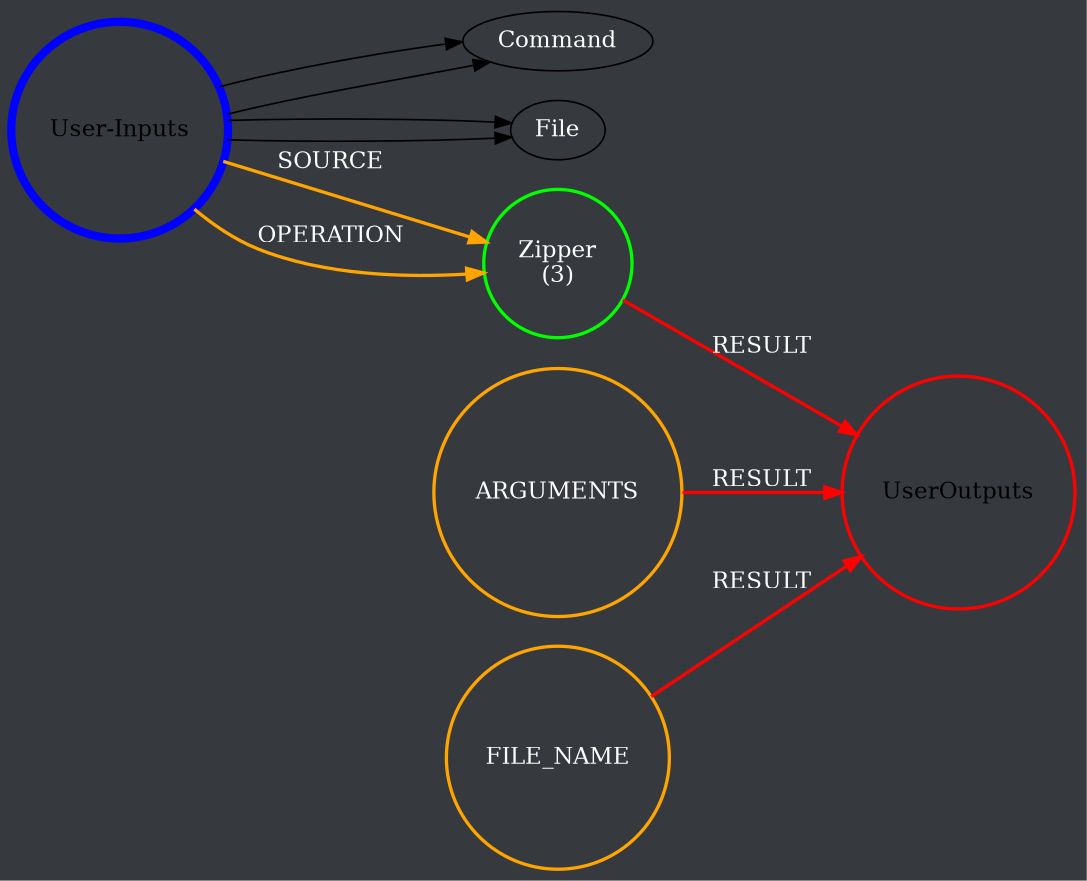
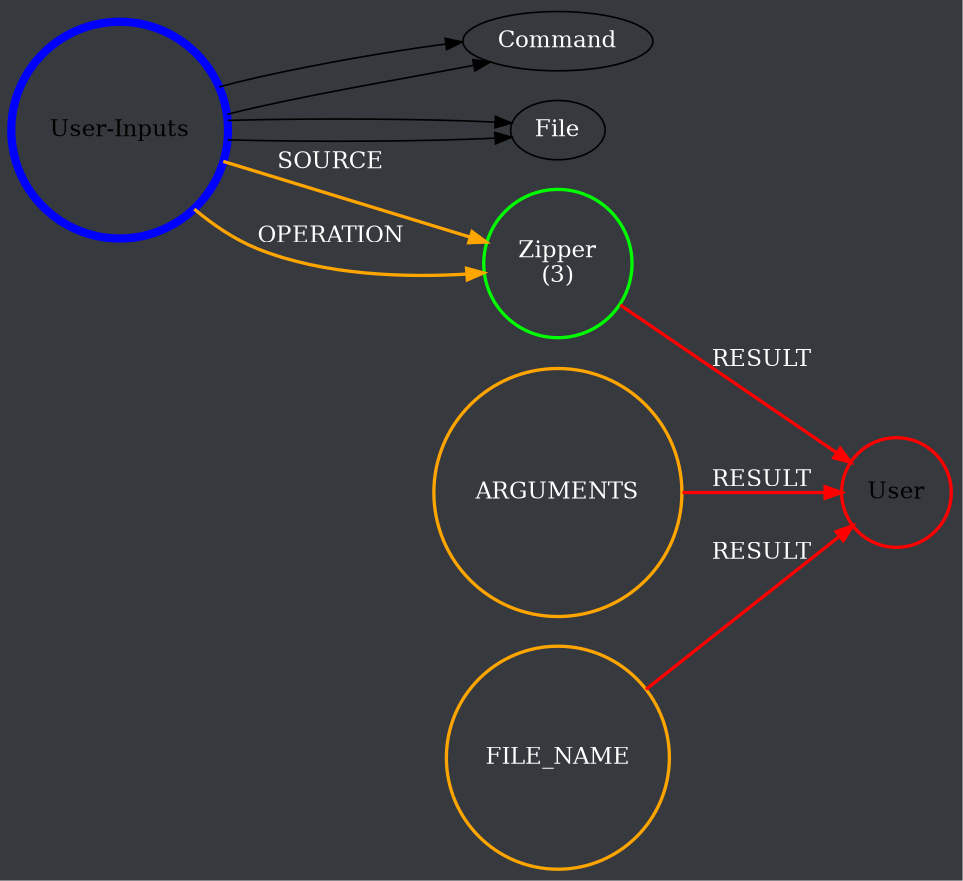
  digraph {
    bgcolor="#36393e"
    rankdir=LR
    node [penwidth=2 shape=circle fontcolor=white]
    edge [fontcolor=white penwidth=2]
    n1 [color=blue label="User-Inputs" penwidth=5 fontcolor=""]
    Command [penwidth="" shape=""]
    File [penwidth="" shape=""]
    n4 [color=green label="Zipper\n(3)"]
-   n5 [color=red label=UserOutputs fontcolor=""]
+   n5 [color=red label=User fontcolor=""]
    n6 [color=orange label=ARGUMENTS]
    n7 [color=orange label=FILE_NAME]
    n1 -> Command [penwidth=""]
    n1 -> Command [penwidth=""]
    n1 -> File [penwidth=""]
    n1 -> File [penwidth=""]
    n1 -> n4 [color=orange label=SOURCE]
    n1 -> n4 [color=orange label=OPERATION]
    n4 -> n5 [color=red label=RESULT]
    n6 -> n5 [color=red label=RESULT]
    n7 -> n5 [color=red label=RESULT]
  }
